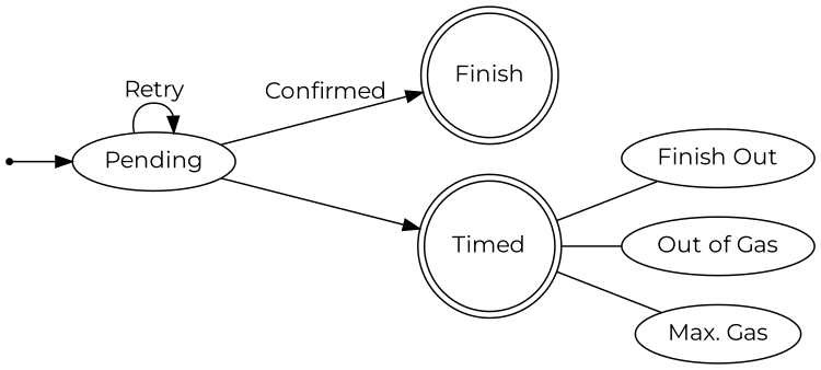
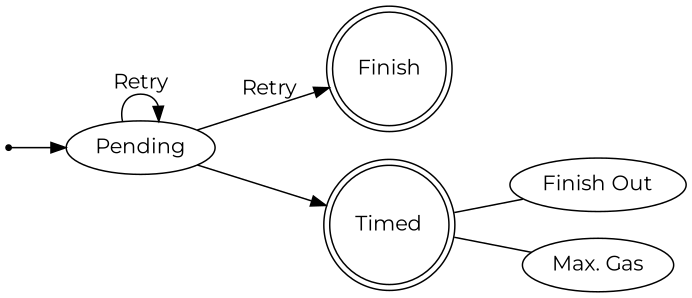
  digraph {
    compound=true
    fontname=Montserrat
    rankdir=LR
    node [fontname=Montserrat shape=ellipse]
    edge [fontname=Montserrat]
    ENTRY [shape=point]
    n2 [label=Pending]
    n3 [label=Finish shape=doublecircle]
    n4 [label=Timed shape=doublecircle]
    n5 [label="Finish Out"]
-   n6 [label="Out of Gas"]
    n7 [label="Max. Gas"]
    ENTRY -> n2
    n2 -> n2 [label=Retry]
-   n2 -> n3 [label=Confirmed]
+   n2 -> n3 [label=Retry]
    n2 -> n4
    n4 -> n5 [arrowhead=none]
-   n4 -> n6 [arrowhead=none]
    n4 -> n7 [arrowhead=none]
  }
